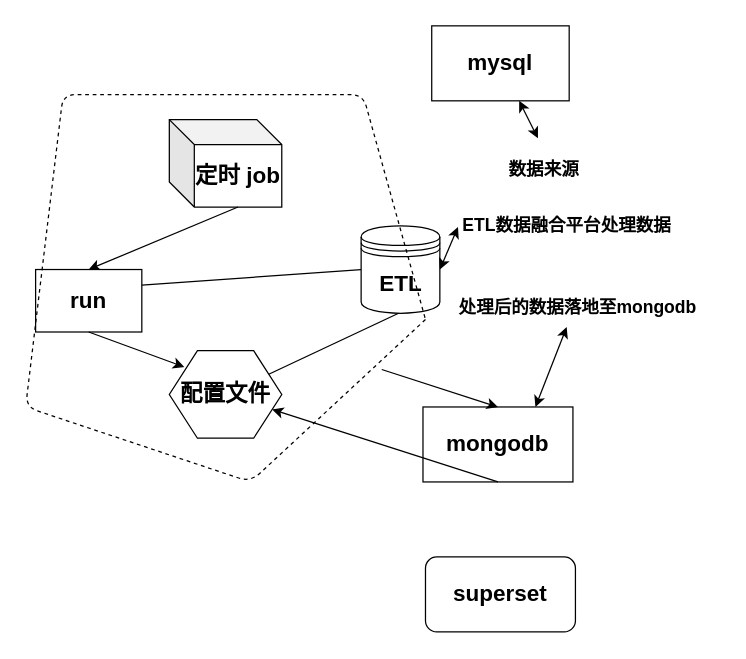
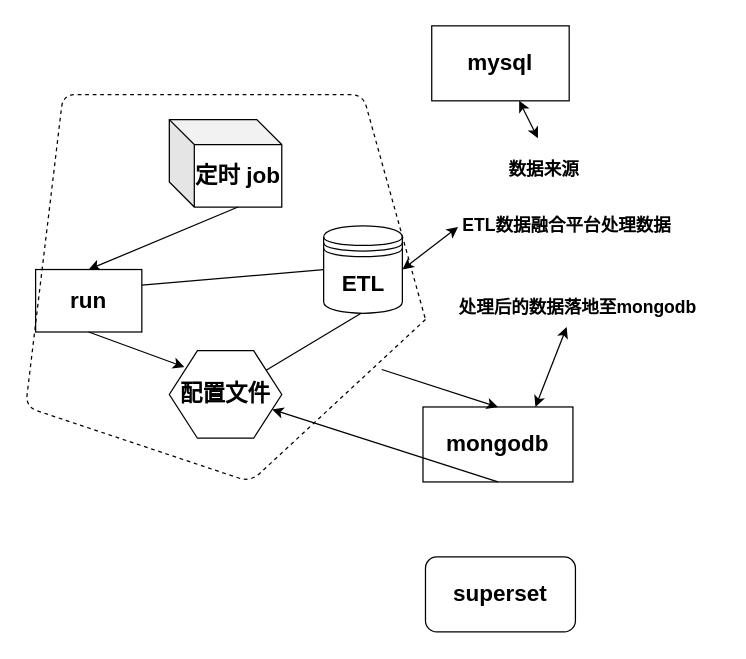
  <mxCell id="0" />
  <mxCell id="1" parent="0" />
  <mxCell id="2" value="&lt;h2&gt;mysql&lt;/h2&gt;" style="rounded=0;whiteSpace=wrap;html=1;" vertex="1" parent="1"><mxGeometry x="345" y="20" width="110" height="60" as="geometry" /></mxCell>
- <mxCell id="3" value="&lt;h2&gt;ETL&lt;/h2&gt;" style="shape=datastore;whiteSpace=wrap;html=1;" vertex="1" parent="1"><mxGeometry x="288.5" y="180" width="63" height="70" as="geometry" /></mxCell>
+ <mxCell id="3" value="&lt;h2&gt;ETL&lt;/h2&gt;" style="shape=datastore;whiteSpace=wrap;html=1;" vertex="1" parent="1"><mxGeometry x="258.5" y="180" width="63" height="70" as="geometry" /></mxCell>
  <mxCell id="4" value="&lt;h2&gt;mongodb&lt;/h2&gt;" style="rounded=0;whiteSpace=wrap;html=1;" vertex="1" parent="1"><mxGeometry x="338" y="325" width="120" height="60" as="geometry" /></mxCell>
  <mxCell id="5" value="" style="endArrow=classic;html=1;entryX=0.5;entryY=0;entryDx=0;entryDy=0;" edge="1" parent="1" target="4"><mxGeometry width="50" height="50" relative="1" as="geometry"><mxPoint x="305" y="295" as="sourcePoint" /><mxPoint x="255" y="195" as="targetPoint" /></mxGeometry></mxCell>
  <mxCell id="6" value="&lt;h2&gt;superset&lt;/h2&gt;" style="rounded=1;whiteSpace=wrap;html=1;" vertex="1" parent="1"><mxGeometry x="340" y="445" width="120" height="60" as="geometry" /></mxCell>
  <mxCell id="7" value="" style="endArrow=classic;html=1;exitX=0.5;exitY=1;exitDx=0;exitDy=0;" edge="1" parent="1" source="4" target="17"><mxGeometry width="50" height="50" relative="1" as="geometry"><mxPoint x="215" y="365" as="sourcePoint" /><mxPoint x="265" y="315" as="targetPoint" /></mxGeometry></mxCell>
  <mxCell id="8" value="&lt;h3&gt;数据来源&lt;/h3&gt;" style="text;html=1;resizable=0;points=[];autosize=1;align=left;verticalAlign=top;spacingTop=-4;" vertex="1" parent="1"><mxGeometry x="405" y="110" width="70" height="40" as="geometry" /></mxCell>
  <mxCell id="9" value="" style="endArrow=classic;startArrow=classic;html=1;" edge="1" parent="1" source="2" target="8"><mxGeometry width="50" height="50" relative="1" as="geometry"><mxPoint x="525" y="105" as="sourcePoint" /><mxPoint x="555" y="95" as="targetPoint" /></mxGeometry></mxCell>
  <mxCell id="10" value="&lt;h3&gt;ETL数据融合平台处理数据&lt;/h3&gt;" style="text;html=1;resizable=0;points=[];autosize=1;align=left;verticalAlign=top;spacingTop=-4;" vertex="1" parent="1"><mxGeometry x="368" y="155" width="180" height="40" as="geometry" /></mxCell>
  <mxCell id="11" value="" style="endArrow=classic;startArrow=classic;html=1;exitX=1;exitY=0.5;exitDx=0;exitDy=0;entryX=-0.011;entryY=0.65;entryDx=0;entryDy=0;entryPerimeter=0;" edge="1" parent="1" source="3" target="10"><mxGeometry width="50" height="50" relative="1" as="geometry"><mxPoint x="550" y="245" as="sourcePoint" /><mxPoint x="485" y="165" as="targetPoint" /></mxGeometry></mxCell>
  <mxCell id="12" value="&lt;h3&gt;处理后的数据落地至mongodb&lt;/h3&gt;" style="text;html=1;resizable=0;points=[];autosize=1;align=left;verticalAlign=top;spacingTop=-4;" vertex="1" parent="1"><mxGeometry x="365" y="220" width="210" height="40" as="geometry" /></mxCell>
  <mxCell id="13" value="" style="endArrow=classic;startArrow=classic;html=1;exitX=0.75;exitY=0;exitDx=0;exitDy=0;entryX=0.419;entryY=1.025;entryDx=0;entryDy=0;entryPerimeter=0;" edge="1" parent="1" source="4" target="12"><mxGeometry width="50" height="50" relative="1" as="geometry"><mxPoint x="535" y="385" as="sourcePoint" /><mxPoint x="505" y="294" as="targetPoint" /></mxGeometry></mxCell>
  <mxCell id="14" value="&lt;h2&gt;定时 job&lt;/h2&gt;" style="shape=cube;whiteSpace=wrap;html=1;boundedLbl=1;backgroundOutline=1;darkOpacity=0.05;darkOpacity2=0.1;" vertex="1" parent="1"><mxGeometry x="135" y="95" width="90" height="70" as="geometry" /></mxCell>
  <mxCell id="15" value="" style="endArrow=classic;html=1;entryX=0.5;entryY=0;entryDx=0;entryDy=0;exitX=0;exitY=0;exitDx=55;exitDy=70;exitPerimeter=0;" edge="1" parent="1" source="14" target="16"><mxGeometry width="50" height="50" relative="1" as="geometry"><mxPoint x="85" y="200" as="sourcePoint" /><mxPoint x="135" y="150" as="targetPoint" /></mxGeometry></mxCell>
  <mxCell id="16" value="&lt;h2&gt;run&lt;/h2&gt;" style="rounded=0;whiteSpace=wrap;html=1;" vertex="1" parent="1"><mxGeometry x="28" y="215" width="85" height="50" as="geometry" /></mxCell>
  <mxCell id="17" value="&lt;h2&gt;配置文件&lt;/h2&gt;" style="shape=hexagon;perimeter=hexagonPerimeter2;whiteSpace=wrap;html=1;" vertex="1" parent="1"><mxGeometry x="135" y="280" width="90" height="70" as="geometry" /></mxCell>
  <mxCell id="18" value="" style="endArrow=classic;html=1;exitX=0.5;exitY=1;exitDx=0;exitDy=0;entryX=0.133;entryY=0.186;entryDx=0;entryDy=0;entryPerimeter=0;" edge="1" parent="1" source="16" target="17"><mxGeometry width="50" height="50" relative="1" as="geometry"><mxPoint x="57.5" y="335" as="sourcePoint" /><mxPoint x="155" y="265" as="targetPoint" /></mxGeometry></mxCell>
  <mxCell id="19" value="" style="endArrow=none;dashed=1;html=1;" edge="1" parent="1"><mxGeometry width="50" height="50" relative="1" as="geometry"><mxPoint x="340" y="255" as="sourcePoint" /><mxPoint x="340" y="255" as="targetPoint" /><Array as="points"><mxPoint x="200" y="385" /><mxPoint x="20" y="325" /><mxPoint x="50" y="75" /><mxPoint x="290" y="75" /></Array></mxGeometry></mxCell>
  <mxCell id="20" value="" style="endArrow=none;html=1;entryX=0.476;entryY=1;entryDx=0;entryDy=0;entryPerimeter=0;" edge="1" parent="1" source="17" target="3"><mxGeometry width="50" height="50" relative="1" as="geometry"><mxPoint x="225" y="275" as="sourcePoint" /><mxPoint x="275" y="225" as="targetPoint" /></mxGeometry></mxCell>
  <mxCell id="21" value="" style="endArrow=none;html=1;entryX=0;entryY=0.5;entryDx=0;entryDy=0;exitX=1;exitY=0.25;exitDx=0;exitDy=0;" edge="1" parent="1" source="16" target="3"><mxGeometry width="50" height="50" relative="1" as="geometry"><mxPoint x="205" y="395" as="sourcePoint" /><mxPoint x="255" y="345" as="targetPoint" /></mxGeometry></mxCell>
